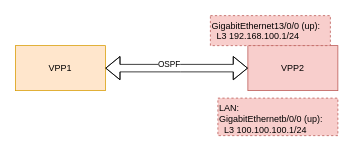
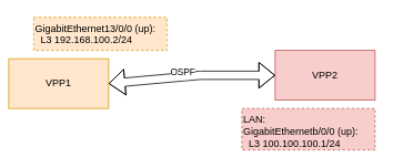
  <mxCell id="0" />
  <mxCell id="1" parent="0" />
- <mxCell id="2" value="VPP1" style="rounded=0;whiteSpace=wrap;html=1;fillColor=#ffe6cc;strokeColor=#d79b00;" vertex="1" parent="1"><mxGeometry x="20" y="60" width="120" height="60" as="geometry" /></mxCell>
+ <mxCell id="2" value="VPP1" style="rounded=0;whiteSpace=wrap;html=1;fillColor=#ffe6cc;strokeColor=#d79b00;" vertex="1" parent="1"><mxGeometry x="10" y="70" width="120" height="60" as="geometry" /></mxCell>
  <mxCell id="3" value="VPP2" style="rounded=0;whiteSpace=wrap;html=1;fillColor=#f8cecc;strokeColor=#b85450;" vertex="1" parent="1"><mxGeometry x="330" y="60" width="120" height="60" as="geometry" /></mxCell>
  <mxCell id="4" value="" style="shape=flexArrow;endArrow=classic;startArrow=classic;html=1;entryX=0;entryY=0.5;entryDx=0;entryDy=0;exitX=1;exitY=0.5;exitDx=0;exitDy=0;" edge="1" parent="1" source="2" target="3"><mxGeometry width="100" height="100" relative="1" as="geometry"><mxPoint x="200" y="160" as="sourcePoint" /><mxPoint x="300" y="60" as="targetPoint" /><Array as="points"><mxPoint x="240" y="90" /></Array></mxGeometry></mxCell>
  <mxCell id="5" value="Text" style="edgeLabel;html=1;align=center;verticalAlign=middle;resizable=0;points=[];" vertex="1" connectable="0" parent="4"><mxGeometry x="-0.137" y="4" relative="1" as="geometry"><mxPoint as="offset" /></mxGeometry></mxCell>
  <mxCell id="6" value="OSPF" style="edgeLabel;html=1;align=center;verticalAlign=middle;resizable=0;points=[];" vertex="1" connectable="0" parent="4"><mxGeometry x="-0.116" y="6" relative="1" as="geometry"><mxPoint as="offset" /></mxGeometry></mxCell>
- <mxCell id="8" value="GigabitEthernet13/0/0 (up):&lt;br&gt;&amp;nbsp; L3 192.168.100.1/24" style="text;whiteSpace=wrap;html=1;strokeColor=#b85450;dashed=1;fillColor=#f8cecc;" vertex="1" parent="1"><mxGeometry x="280" y="20" width="160" height="40" as="geometry" /></mxCell>
+ <mxCell id="7" value="GigabitEthernet13/0/0 (up):&#10;  L3 192.168.100.2/24" style="text;whiteSpace=wrap;html=1;strokeColor=#d79b00;dashed=1;fillColor=#ffe6cc;" vertex="1" parent="1"><mxGeometry x="40" y="20" width="160" height="40" as="geometry" /></mxCell>
  <mxCell id="9" value="LAN:&lt;br&gt;GigabitEthernetb/0/0 (up):&lt;br&gt;&amp;nbsp; L3 100.100.100.1/24" style="text;whiteSpace=wrap;html=1;strokeColor=#b85450;dashed=1;fillColor=#f8cecc;" vertex="1" parent="1"><mxGeometry x="290" y="130" width="160" height="50" as="geometry" /></mxCell>
